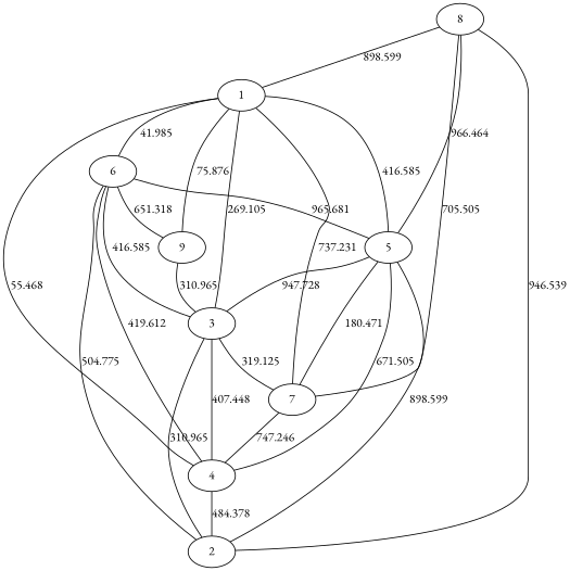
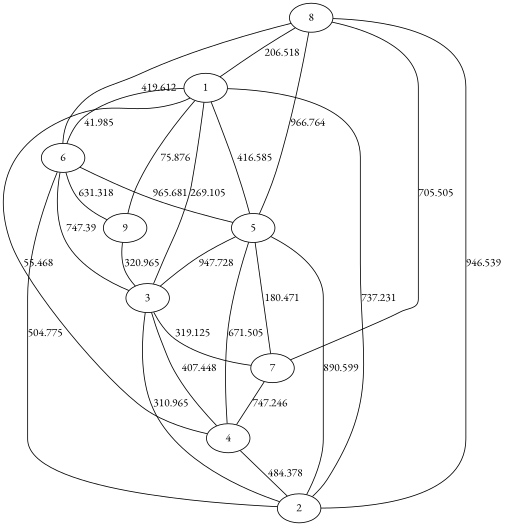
  graph {
    fontname="EB Garamond"
    node [fontname="EB Garamond"]
    edge [fontname="EB Garamond"]
    1
    6
    7
    9
    3
    5
    4
    2
    8
    1 -- 6 [label=41.985]
-   1 -- 7 [label=737.231]
+   1 -- 2 [label=737.231]
    1 -- 9 [label=75.876]
-   6 -- 9 [label=651.318]
-   6 -- 3 [label=416.585]
+   6 -- 9 [label=631.318]
+   6 -- 3 [label=747.39]
    6 -- 5 [label=965.681]
    7 -- 4 [label=747.246]
-   9 -- 3 [label=310.965]
+   9 -- 3 [label=320.965]
    3 -- 1 [label=269.105]
    3 -- 7 [label=319.125]
    5 -- 1 [label=416.585]
    5 -- 7 [label=180.471]
    5 -- 3 [label=947.728]
    5 -- 4 [label=671.505]
-   5 -- 2 [label=898.599]
+   5 -- 2 [label=890.599]
    4 -- 1 [label=55.468]
    4 -- 3 [label=407.448]
    4 -- 2 [label=484.378]
    2 -- 6 [label=504.775]
    2 -- 3 [label=310.965]
-   8 -- 1 [label=898.599]
-   4 -- 6 [label=419.612]
+   8 -- 1 [label=206.518]
+   8 -- 6 [label=419.612]
    8 -- 7 [label=705.505]
-   8 -- 5 [label=966.464]
+   8 -- 5 [label=966.764]
    8 -- 2 [label=946.539]
  }
